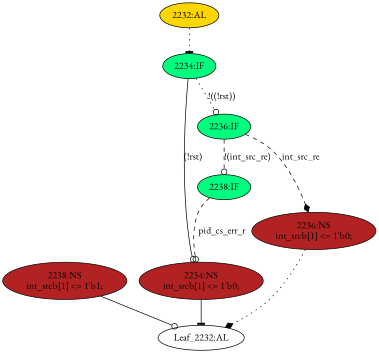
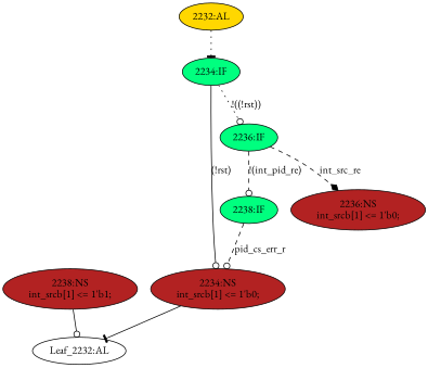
  strict digraph {
    fontname="EB Garamond"
    node [fillcolor=springgreen fontname="EB Garamond" statements="[]" style=filled typ=IfStatement]
    edge [arrowhead=odot cond="[]" fontname="EB Garamond" lineno=None style=dashed]
    n1 [ast="<pyverilog.vparser.ast.IfStatement object at 0x7f0a38dc9990>" label="2238:IF"]
    n2 [ast="<pyverilog.vparser.ast.NonblockingSubstitution object at 0x7f0a38dc9fd0>" fillcolor=firebrick label="2234:NS\nint_srcb[1] <= 1'b0;" statements="[<pyverilog.vparser.ast.NonblockingSubstitution object at 0x7f0a38dc9fd0>]" typ=NonblockingSubstitution]
    n3 [ast="<pyverilog.vparser.ast.NonblockingSubstitution object at 0x7f0a38dc99d0>" fillcolor=firebrick label="2238:NS\nint_srcb[1] <= 1'b1;" statements="[<pyverilog.vparser.ast.NonblockingSubstitution object at 0x7f0a38dc99d0>]" typ=NonblockingSubstitution]
    n4 [def_var="['int_srcb']" label="Leaf_2232:AL" fillcolor="" statements="" style="" typ=""]
    n5 [ast="<pyverilog.vparser.ast.IfStatement object at 0x7f0a38dc9d90>" label="2236:IF"]
    n6 [ast="<pyverilog.vparser.ast.NonblockingSubstitution object at 0x7f0a38dc9dd0>" fillcolor=firebrick label="2236:NS\nint_srcb[1] <= 1'b0;" statements="[<pyverilog.vparser.ast.NonblockingSubstitution object at 0x7f0a38dc9dd0>]" typ=NonblockingSubstitution]
    n7 [ast="<pyverilog.vparser.ast.Always object at 0x7f0a38dc9c50>" clk_sens=False fillcolor=gold label="2232:AL" sens="['wclk']" typ=Always use_var="['rst', 'int_src_re', 'pid_cs_err_r']"]
    n8 [ast="<pyverilog.vparser.ast.IfStatement object at 0x7f0a38dc9d50>" label="2234:IF"]
    n1 -> n2 [cond="['pid_cs_err_r']" label=pid_cs_err_r lineno=2238]
    n2 -> n4 [arrowhead=tee style=solid]
    n3 -> n4 [style=solid]
-   n5 -> n1 [cond="['int_src_re']" label="!(int_src_re)" lineno=2236]
+   n5 -> n1 [cond="['int_src_re']" label="!(int_pid_re)" lineno=2236]
    n5 -> n6 [arrowhead=diamond cond="['int_src_re']" label=int_src_re lineno=2236]
-   n6 -> n4 [arrowhead=diamond style=dotted]
    n7 -> n8 [arrowhead=tee style=dotted]
    n8 -> n2 [cond="['rst']" label="(!rst)" lineno=2234 style=solid]
    n8 -> n5 [cond="['rst']" label="!((!rst))" lineno=2234 style=dotted]
  }
